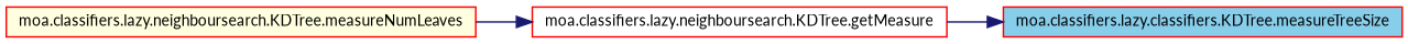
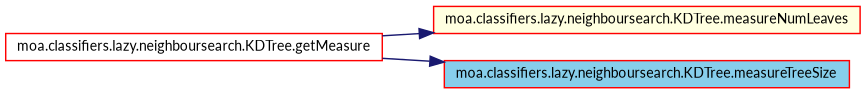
  digraph {
    fontname=Lato
    rankdir=LR
    node [color=red fontname=Lato fontsize=10 shape=record style=filled]
    edge [color=midnightblue fontname=Lato fontsize=10 labelfontname=Helvetica labelfontsize=10 style=solid]
    n1 [fillcolor=white fontcolor=black height=0.2 label="moa.classifiers.lazy.neighboursearch.KDTree.getMeasure" width=0.4]
    n2 [fillcolor=lightyellow height=0.2 label="moa.classifiers.lazy.neighboursearch.KDTree.measureNumLeaves" width=0.4]
-   n3 [fillcolor=skyblue height=0.2 label="moa.classifiers.lazy.classifiers.KDTree.measureTreeSize" width=0.4]
-   n2 -> n1
+   n3 [fillcolor=skyblue height=0.2 label="moa.classifiers.lazy.neighboursearch.KDTree.measureTreeSize" width=0.4]
+   n1 -> n2
    n1 -> n3
  }
